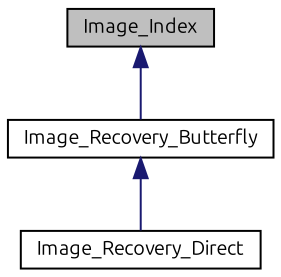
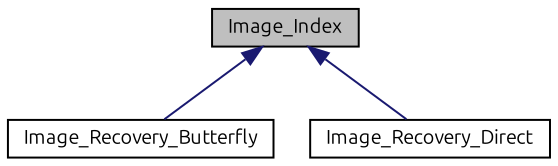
  digraph {
    fontname=Ubuntu
    rankdir=TB
    node [color=black fillcolor=white fontname=Ubuntu fontsize=10 shape=record style=filled]
    edge [color=midnightblue dir=back fontname=Ubuntu fontsize=10 labelfontname=Helvetica labelfontsize=10 style=solid]
    n1 [fillcolor=grey75 fontcolor=black height=0.2 label=Image_Index width=0.4]
    n2 [height=0.2 label=Image_Recovery_Butterfly width=0.4]
    n3 [height=0.2 label=Image_Recovery_Direct width=0.4]
    n1 -> n2
-   n2 -> n3
+   n1 -> n3
  }
